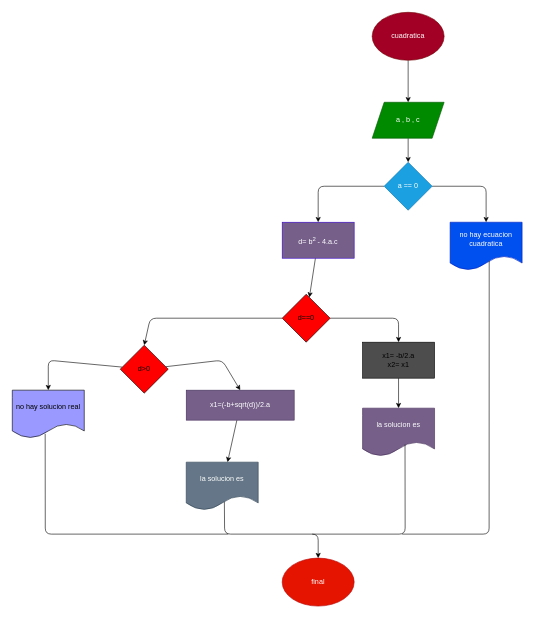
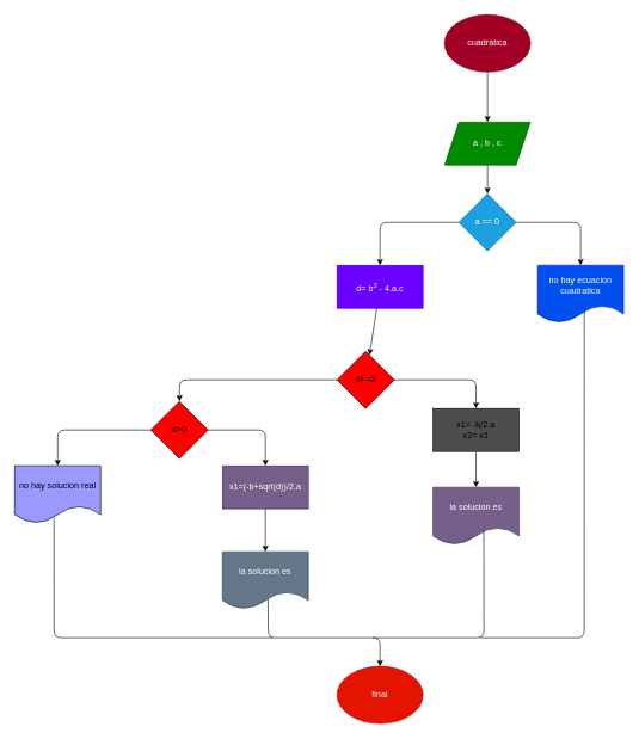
  <mxCell id="0" />
  <mxCell id="1" parent="0" />
  <mxCell id="2" value="" style="edgeStyle=none;html=1;" edge="1" parent="1" source="3" target="5"><mxGeometry relative="1" as="geometry" /></mxCell>
  <mxCell id="3" value="cuadratica" style="ellipse;whiteSpace=wrap;html=1;fillColor=#a20025;fontColor=#ffffff;strokeColor=#6F0000;" vertex="1" parent="1"><mxGeometry x="620" y="20" width="120" height="80" as="geometry" /></mxCell>
  <mxCell id="4" value="" style="edgeStyle=none;html=1;" edge="1" parent="1" source="5" target="8"><mxGeometry relative="1" as="geometry" /></mxCell>
  <mxCell id="5" value="a , b , c" style="shape=parallelogram;perimeter=parallelogramPerimeter;whiteSpace=wrap;html=1;fixedSize=1;fillColor=#008a00;fontColor=#ffffff;strokeColor=#005700;" vertex="1" parent="1"><mxGeometry x="620" y="170" width="120" height="60" as="geometry" /></mxCell>
  <mxCell id="6" style="edgeStyle=none;html=1;entryX=0.5;entryY=0;entryDx=0;entryDy=0;" edge="1" parent="1" source="8" target="9"><mxGeometry relative="1" as="geometry"><Array as="points"><mxPoint x="810" y="310" /></Array></mxGeometry></mxCell>
  <mxCell id="7" style="edgeStyle=none;html=1;entryX=0.5;entryY=0;entryDx=0;entryDy=0;" edge="1" parent="1" source="8" target="11"><mxGeometry relative="1" as="geometry"><Array as="points"><mxPoint x="530" y="310" /></Array></mxGeometry></mxCell>
  <mxCell id="8" value="a == 0" style="rhombus;whiteSpace=wrap;html=1;fillColor=#1ba1e2;fontColor=#ffffff;strokeColor=#006EAF;" vertex="1" parent="1"><mxGeometry x="640" y="270" width="80" height="80" as="geometry" /></mxCell>
  <mxCell id="9" value="no hay ecuacion cuadratica" style="shape=document;whiteSpace=wrap;html=1;boundedLbl=1;fillColor=#0050ef;fontColor=#ffffff;strokeColor=#001DBC;" vertex="1" parent="1"><mxGeometry x="750" y="370" width="120" height="80" as="geometry" /></mxCell>
  <mxCell id="10" value="" style="edgeStyle=none;html=1;" edge="1" parent="1" source="11" target="14"><mxGeometry relative="1" as="geometry" /></mxCell>
- <mxCell id="11" value="d= b&lt;sup&gt;2 &lt;/sup&gt;- 4.a.c" style="rounded=0;whiteSpace=wrap;html=1;fillColor=#76608a;fontColor=#ffffff;strokeColor=#3700CC;" vertex="1" parent="1"><mxGeometry x="470" y="370" width="120" height="60" as="geometry" /></mxCell>
+ <mxCell id="11" value="d= b&lt;sup&gt;2 &lt;/sup&gt;- 4.a.c" style="rounded=0;whiteSpace=wrap;html=1;fillColor=#6a00ff;fontColor=#ffffff;strokeColor=#3700CC;" vertex="1" parent="1"><mxGeometry x="470" y="370" width="120" height="60" as="geometry" /></mxCell>
  <mxCell id="12" style="edgeStyle=none;html=1;entryX=0.5;entryY=0;entryDx=0;entryDy=0;" edge="1" parent="1" source="14" target="20"><mxGeometry relative="1" as="geometry"><Array as="points"><mxPoint x="250" y="530" /></Array></mxGeometry></mxCell>
  <mxCell id="13" style="edgeStyle=none;html=1;entryX=0.5;entryY=0;entryDx=0;entryDy=0;" edge="1" parent="1" source="14" target="16"><mxGeometry relative="1" as="geometry"><Array as="points"><mxPoint x="664" y="530" /></Array></mxGeometry></mxCell>
  <mxCell id="14" value="d==0" style="rhombus;whiteSpace=wrap;html=1;fillColor=#FF0000;" vertex="1" parent="1"><mxGeometry x="470" y="490" width="80" height="80" as="geometry" /></mxCell>
  <mxCell id="15" value="" style="edgeStyle=none;html=1;" edge="1" parent="1" source="16" target="17"><mxGeometry relative="1" as="geometry" /></mxCell>
  <mxCell id="16" value="x1= -b/2.a&lt;br&gt;x2= x1" style="rounded=0;whiteSpace=wrap;html=1;fillColor=#4D4D4D;" vertex="1" parent="1"><mxGeometry x="604" y="570" width="120" height="60" as="geometry" /></mxCell>
  <mxCell id="17" value="la solucion es" style="shape=document;whiteSpace=wrap;html=1;boundedLbl=1;fillColor=#76608a;fontColor=#ffffff;strokeColor=#432D57;" vertex="1" parent="1"><mxGeometry x="604" y="680" width="120" height="80" as="geometry" /></mxCell>
  <mxCell id="18" style="edgeStyle=none;html=1;entryX=0.5;entryY=0;entryDx=0;entryDy=0;" edge="1" parent="1" source="20" target="22"><mxGeometry relative="1" as="geometry"><Array as="points"><mxPoint x="370" y="600" /></Array></mxGeometry></mxCell>
  <mxCell id="19" style="edgeStyle=none;html=1;entryX=0.5;entryY=0;entryDx=0;entryDy=0;" edge="1" parent="1" source="20" target="23"><mxGeometry relative="1" as="geometry"><Array as="points"><mxPoint x="80" y="600" /></Array></mxGeometry></mxCell>
- <mxCell id="20" value="d&amp;gt;0" style="rhombus;whiteSpace=wrap;html=1;fillColor=#FF0000;" vertex="1" parent="1"><mxGeometry x="200" y="575" width="80" height="80" as="geometry" /></mxCell>
+ <mxCell id="20" value="d&amp;gt;0" style="rhombus;whiteSpace=wrap;html=1;fillColor=#FF0000;" vertex="1" parent="1"><mxGeometry x="210" y="560" width="80" height="80" as="geometry" /></mxCell>
  <mxCell id="21" value="" style="edgeStyle=none;html=1;" edge="1" parent="1" source="22" target="25"><mxGeometry relative="1" as="geometry" /></mxCell>
- <mxCell id="22" value="x1=(-b+sqrt(d))/2.a" style="rounded=0;whiteSpace=wrap;html=1;fillColor=#76608a;fontColor=#ffffff;strokeColor=#432D57;" vertex="1" parent="1"><mxGeometry x="310" y="650" width="180" height="50" as="geometry" /></mxCell>
+ <mxCell id="22" value="x1=(-b+sqrt(d))/2.a" style="rounded=0;whiteSpace=wrap;html=1;fillColor=#76608a;fontColor=#ffffff;strokeColor=#432D57;" vertex="1" parent="1"><mxGeometry y="650" width="120" height="60" as="geometry" x="310" /></mxCell>
  <mxCell id="23" value="no hay solucion real" style="shape=document;whiteSpace=wrap;html=1;boundedLbl=1;fillColor=#9999FF;" vertex="1" parent="1"><mxGeometry x="20" y="650" width="120" height="80" as="geometry" /></mxCell>
  <mxCell id="24" style="edgeStyle=none;html=1;entryX=0.5;entryY=0;entryDx=0;entryDy=0;exitX=0.53;exitY=0.818;exitDx=0;exitDy=0;exitPerimeter=0;" edge="1" parent="1" source="25" target="26"><mxGeometry relative="1" as="geometry"><mxPoint x="400" y="860" as="sourcePoint" /><Array as="points"><mxPoint x="374" y="890" /><mxPoint x="530" y="890" /></Array></mxGeometry></mxCell>
  <mxCell id="25" value="la solucion es" style="shape=document;whiteSpace=wrap;html=1;boundedLbl=1;fillColor=#647687;fontColor=#ffffff;strokeColor=#314354;" vertex="1" parent="1"><mxGeometry y="770" width="120" height="80" as="geometry" x="310" /></mxCell>
  <mxCell id="26" value="final" style="ellipse;whiteSpace=wrap;html=1;fillColor=#e51400;fontColor=#ffffff;strokeColor=#B20000;" vertex="1" parent="1"><mxGeometry x="470" y="930" width="120" height="80" as="geometry" /></mxCell>
  <mxCell id="27" value="" style="endArrow=none;html=1;exitX=0.457;exitY=0.908;exitDx=0;exitDy=0;exitPerimeter=0;" edge="1" parent="1" source="23"><mxGeometry width="50" height="50" relative="1" as="geometry"><mxPoint x="480" y="860" as="sourcePoint" /><mxPoint x="380" y="890" as="targetPoint" /><Array as="points"><mxPoint x="75" y="890" /></Array></mxGeometry></mxCell>
  <mxCell id="28" value="" style="endArrow=none;html=1;entryX=0.59;entryY=0.758;entryDx=0;entryDy=0;entryPerimeter=0;" edge="1" parent="1" target="17"><mxGeometry width="50" height="50" relative="1" as="geometry"><mxPoint x="520" y="890" as="sourcePoint" /><mxPoint x="690" y="770" as="targetPoint" /><Array as="points"><mxPoint x="675" y="890" /></Array></mxGeometry></mxCell>
  <mxCell id="29" value="" style="endArrow=none;html=1;entryX=0.543;entryY=0.805;entryDx=0;entryDy=0;entryPerimeter=0;" edge="1" parent="1" target="9"><mxGeometry width="50" height="50" relative="1" as="geometry"><mxPoint x="670" y="890" as="sourcePoint" /><mxPoint x="530" y="610" as="targetPoint" /><Array as="points"><mxPoint x="815" y="890" /></Array></mxGeometry></mxCell>
